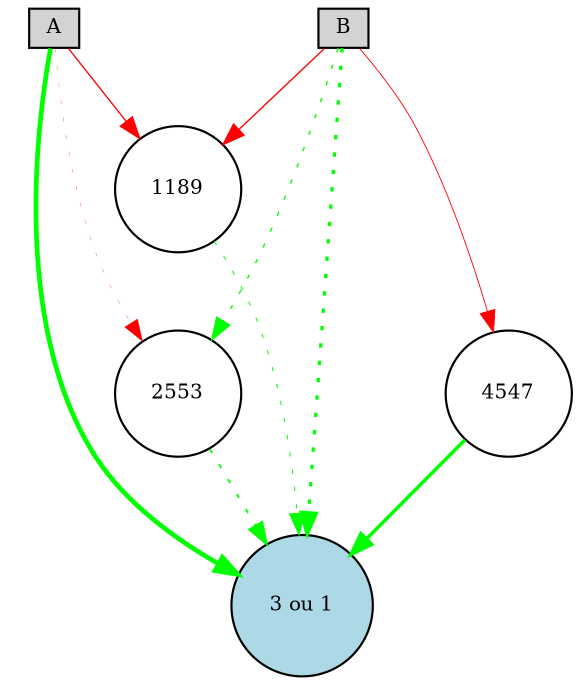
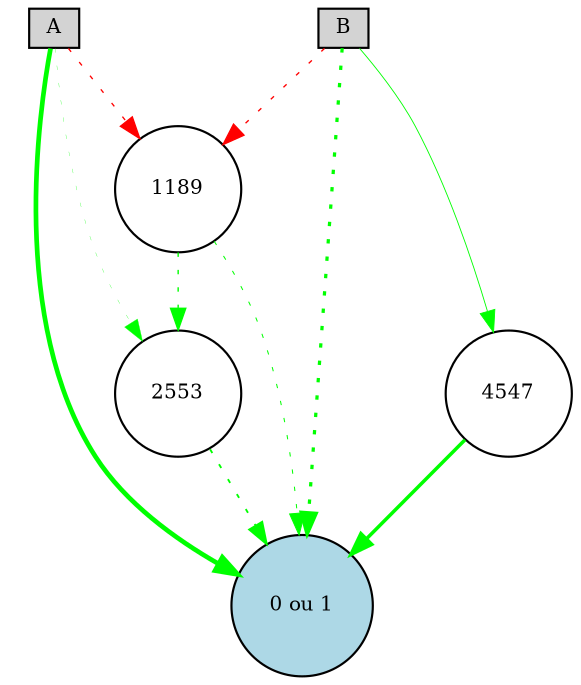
  digraph {
    node [fillcolor=white fontsize=9 shape=circle style=filled]
    edge [color=green style=dotted]
    A [fillcolor=lightgray height=0.2 shape=box width=0.2]
-   "0 ou 1" [fillcolor=lightblue height=0.2 width=0.2 label="3 ou 1"]
+   "0 ou 1" [fillcolor=lightblue height=0.2 width=0.2]
    2553 [height=0.2 width=0.2]
    1189 [height=0.2 width=0.2]
    B [fillcolor=lightgray height=0.2 shape=box width=0.2]
    n6 [height=0.2 label=4547 width=0.2]
    A -> "0 ou 1" [penwidth=2.1621861046256776 style=solid]
-   A -> 2553 [color=red penwidth=0.12970725016409548]
-   A -> 1189 [color=red penwidth=0.6104920056152271 style=solid]
+   A -> 2553 [penwidth=0.12970725016409548]
+   A -> 1189 [color=red penwidth=0.6104920056152271]
    2553 -> "0 ou 1" [penwidth=0.8522119399702653]
    1189 -> "0 ou 1" [penwidth=0.4670049187432459]
-   B -> 2553 [penwidth=0.6474554242116143]
+   1189 -> 2553 [penwidth=0.6474554242116143]
    B -> "0 ou 1" [penwidth=1.4932578197650384]
-   B -> 1189 [color=red penwidth=0.6249008379750514 style=solid]
-   B -> n6 [color=red penwidth=0.4086633324480595 style=solid]
+   B -> 1189 [color=red penwidth=0.6249008379750514]
+   B -> n6 [penwidth=0.4086633324480595 style=solid]
    n6 -> "0 ou 1" [penwidth=1.6225711771797497 style=solid]
  }
